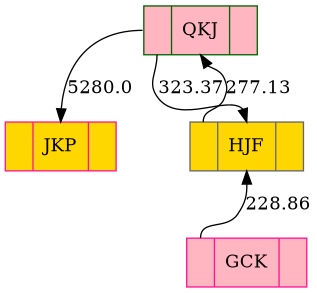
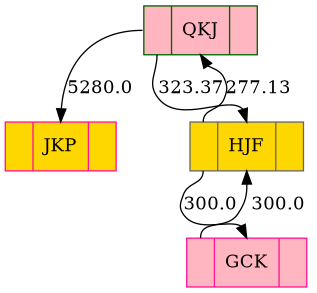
  digraph {
    node [color=deeppink fillcolor=lightpink shape=record style=filled]
    edge [headport=f1 tailport=f0]
    n1 [color=darkgreen label="<f0> |<f1> QKJ|<f2> "]
    n2 [color=gray40 fillcolor=gold label="<f0> |<f1> HJF|<f2> "]
    n3 [fillcolor=gold label="<f0> |<f1> JKP|<f2> "]
    n4 [label="<f0> |<f1> GCK|<f2> "]
    n1 -> n2 [label=323.37]
    n1 -> n3 [label=5280.0]
    n2 -> n1 [label=277.13]
-   n4 -> n2 [label=228.86]
+   n2 -> n4 [label=300.0]
+   n4 -> n2 [label=300.0]
  }
